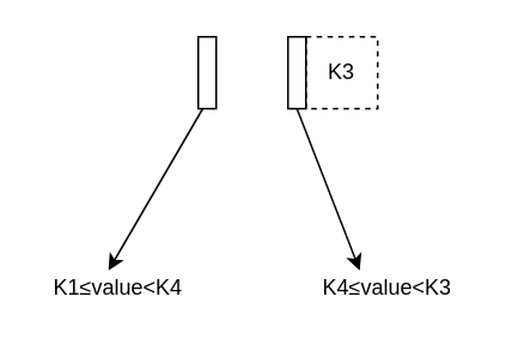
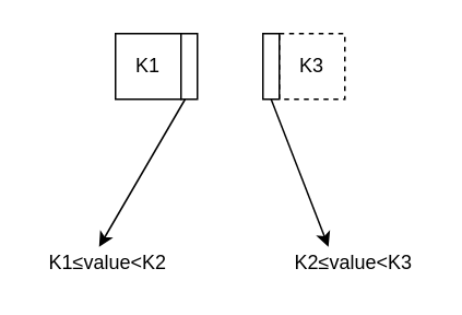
  <mxCell id="0" />
  <mxCell id="1" parent="0" />
+ <mxCell id="2" value="K1" style="whiteSpace=wrap;html=1;aspect=fixed;" vertex="1" parent="1"><mxGeometry x="70" y="20" width="40" height="40" as="geometry" /></mxCell>
  <mxCell id="3" value="K3" style="whiteSpace=wrap;html=1;aspect=fixed;dashed=1;" vertex="1" parent="1"><mxGeometry x="170" y="20" width="40" height="40" as="geometry" /></mxCell>
  <mxCell id="4" value="" style="rounded=0;whiteSpace=wrap;html=1;" vertex="1" parent="1"><mxGeometry x="110" y="20" width="10" height="40" as="geometry" /></mxCell>
  <mxCell id="5" value="" style="rounded=0;whiteSpace=wrap;html=1;" vertex="1" parent="1"><mxGeometry x="160" y="20" width="10" height="40" as="geometry" /></mxCell>
  <mxCell id="6" value="" style="endArrow=classic;html=1;rounded=0;exitX=0.25;exitY=1;exitDx=0;exitDy=0;" edge="1" parent="1" source="4"><mxGeometry width="50" height="50" relative="1" as="geometry"><mxPoint x="170" y="130" as="sourcePoint" /><mxPoint x="60" y="150" as="targetPoint" /></mxGeometry></mxCell>
  <mxCell id="7" value="" style="endArrow=classic;html=1;rounded=0;exitX=0.5;exitY=1;exitDx=0;exitDy=0;" edge="1" parent="1" source="5"><mxGeometry width="50" height="50" relative="1" as="geometry"><mxPoint x="170" y="130" as="sourcePoint" /><mxPoint x="200" y="150" as="targetPoint" /></mxGeometry></mxCell>
- <mxCell id="8" value="K1≤value&amp;lt;K4" style="text;html=1;resizable=0;autosize=1;align=center;verticalAlign=middle;points=[];fillColor=none;strokeColor=none;rounded=0;" vertex="1" parent="1"><mxGeometry x="20" y="150" width="90" height="20" as="geometry" /></mxCell>
- <mxCell id="9" value="K4≤value&amp;lt;K3" style="text;html=1;resizable=0;autosize=1;align=center;verticalAlign=middle;points=[];fillColor=none;strokeColor=none;rounded=0;" vertex="1" parent="1"><mxGeometry x="170" y="150" width="90" height="20" as="geometry" /></mxCell>
+ <mxCell id="8" value="K1≤value&amp;lt;K2" style="text;html=1;resizable=0;autosize=1;align=center;verticalAlign=middle;points=[];fillColor=none;strokeColor=none;rounded=0;" vertex="1" parent="1"><mxGeometry x="20" y="150" width="90" height="20" as="geometry" /></mxCell>
+ <mxCell id="9" value="K2≤value&amp;lt;K3" style="text;html=1;resizable=0;autosize=1;align=center;verticalAlign=middle;points=[];fillColor=none;strokeColor=none;rounded=0;" vertex="1" parent="1"><mxGeometry x="170" y="150" width="90" height="20" as="geometry" /></mxCell>
